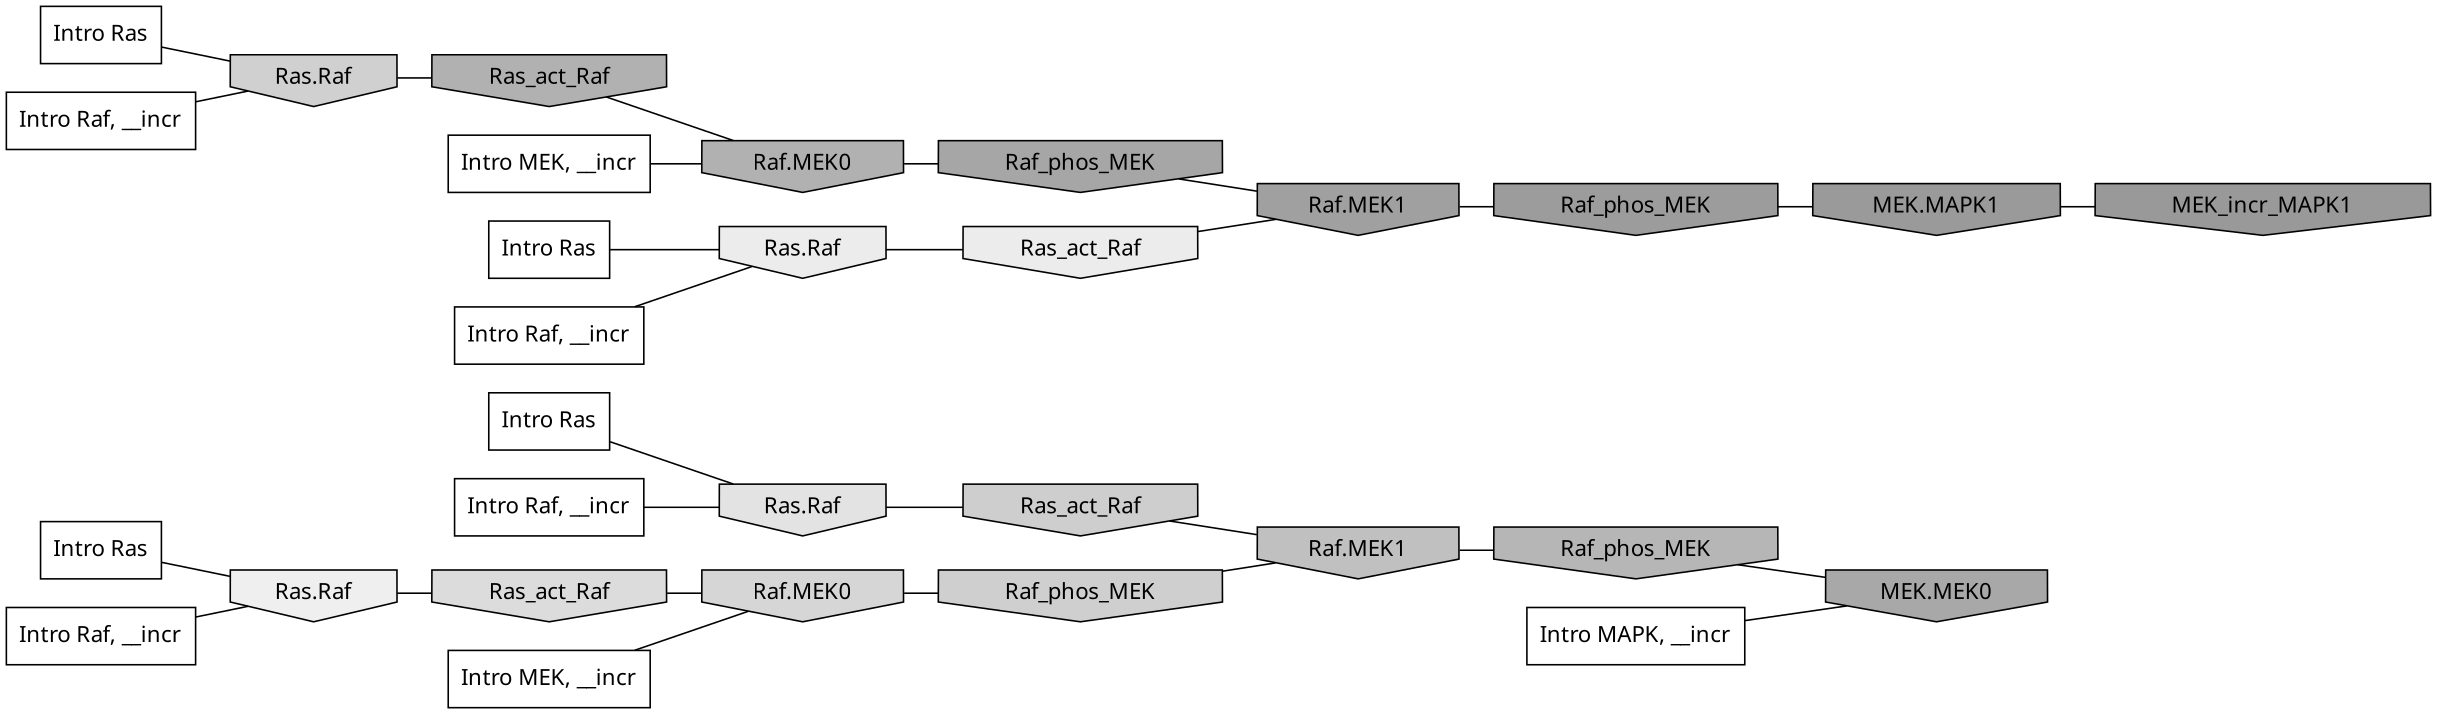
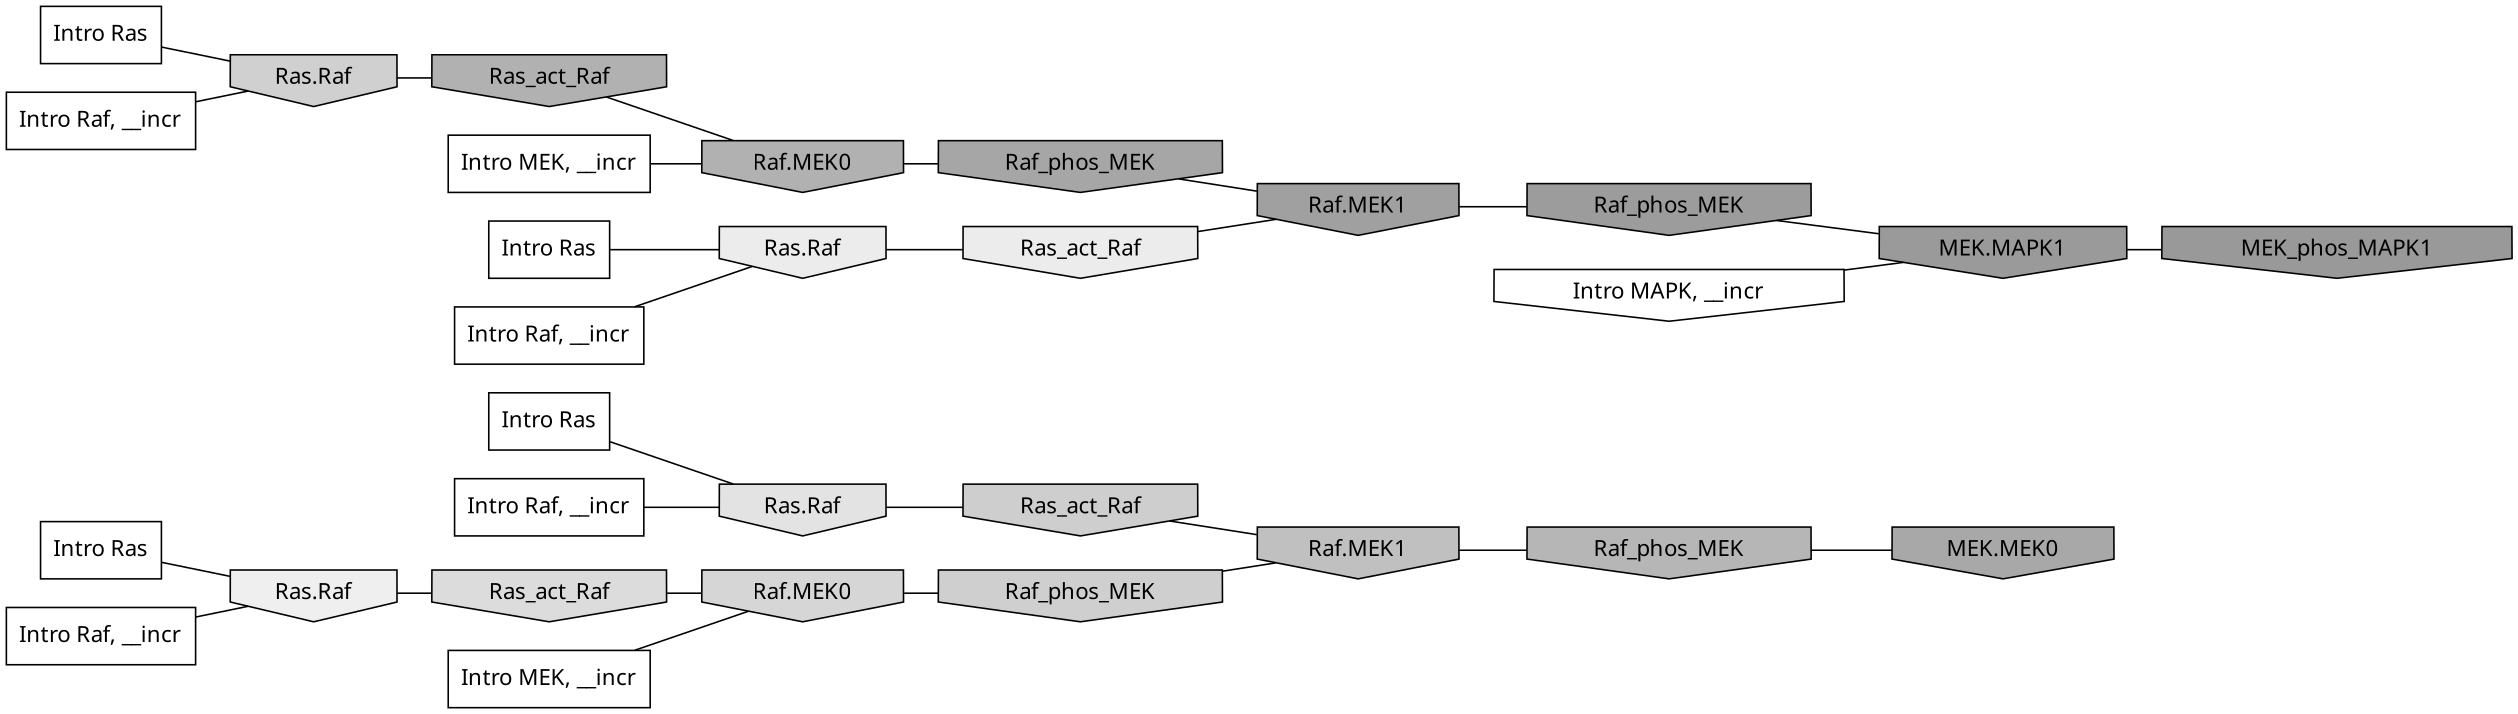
  digraph {
    rankdir=LR
    ranksep=0.30
    node [fillcolor="0.000 0.000 1.000" fontname="CMU Serif" shape=invhouse style=filled]
    edge [color="0.000 0.000 0.000" dir=none fontname="CMU Serif"]
    n1 [label="Intro Ras" shape=rectangle]
    n2 [fillcolor="0.000 0.000 0.888" label="Ras.Raf"]
    n3 [fillcolor="0.000 0.000 0.805" label=Ras_act_Raf]
    n4 [label="Intro Ras" shape=rectangle]
    n5 [fillcolor="0.000 0.000 0.814" label="Ras.Raf"]
    n6 [fillcolor="0.000 0.000 0.695" label=Ras_act_Raf]
    n7 [label="Intro Ras" shape=rectangle]
    n8 [fillcolor="0.000 0.000 0.935" label="Ras.Raf"]
    n9 [fillcolor="0.000 0.000 0.860" label=Ras_act_Raf]
    n10 [label="Intro Ras" shape=rectangle]
    n11 [fillcolor="0.000 0.000 0.923" label="Ras.Raf"]
    n12 [fillcolor="0.000 0.000 0.922" label=Ras_act_Raf]
    n13 [label="Intro Raf, __incr" shape=rectangle]
    n14 [label="Intro Raf, __incr" shape=rectangle]
    n15 [label="Intro Raf, __incr" shape=rectangle]
    n16 [label="Intro Raf, __incr" shape=rectangle]
    n17 [label="Intro MEK, __incr" shape=rectangle]
    n18 [fillcolor="0.000 0.000 0.693" label="Raf.MEK0"]
    n19 [fillcolor="0.000 0.000 0.651" label=Raf_phos_MEK]
    n20 [label="Intro MEK, __incr" shape=rectangle]
    n21 [fillcolor="0.000 0.000 0.839" label="Raf.MEK0"]
    n22 [fillcolor="0.000 0.000 0.811" label=Raf_phos_MEK]
-   n23 [label="Intro MAPK, __incr" shape=rectangle]
+   n23 [label="Intro MAPK, __incr"]
    n24 [fillcolor="0.000 0.000 0.659" label="MEK.MEK0"]
    n25 [fillcolor="0.000 0.000 0.628" label="Raf.MEK1"]
    n26 [fillcolor="0.000 0.000 0.611" label=Raf_phos_MEK]
    n27 [fillcolor="0.000 0.000 0.751" label="Raf.MEK1"]
    n28 [fillcolor="0.000 0.000 0.713" label=Raf_phos_MEK]
    n29 [fillcolor="0.000 0.000 0.603" label="MEK.MAPK1"]
-   n30 [fillcolor="0.000 0.000 0.600" label=MEK_incr_MAPK1]
+   n30 [fillcolor="0.000 0.000 0.600" label=MEK_phos_MAPK1]
    n1 -> n2
    n2 -> n3
    n3 -> n27
    n4 -> n5
    n5 -> n6
    n6 -> n18
    n7 -> n8
    n8 -> n9
    n9 -> n21
    n10 -> n11
    n11 -> n12
    n12 -> n25
    n13 -> n5
    n14 -> n8
    n15 -> n2
    n16 -> n11
    n17 -> n18
    n18 -> n19
    n19 -> n25
    n20 -> n21
    n21 -> n22
    n22 -> n27
-   n23 -> n24
+   n23 -> n29
    n25 -> n26
    n26 -> n29
    n27 -> n28
    n28 -> n24
    n29 -> n30
  }
